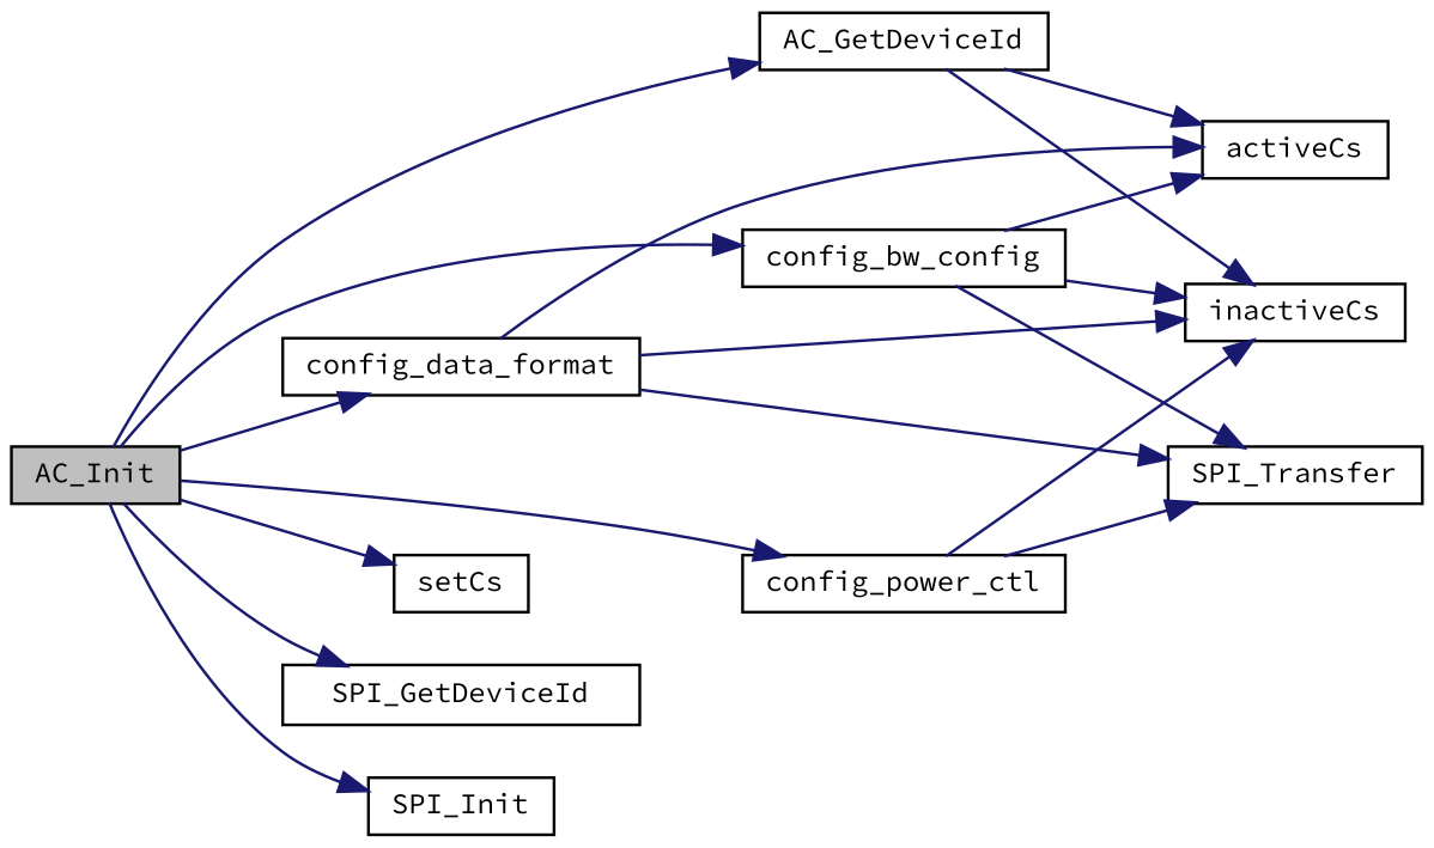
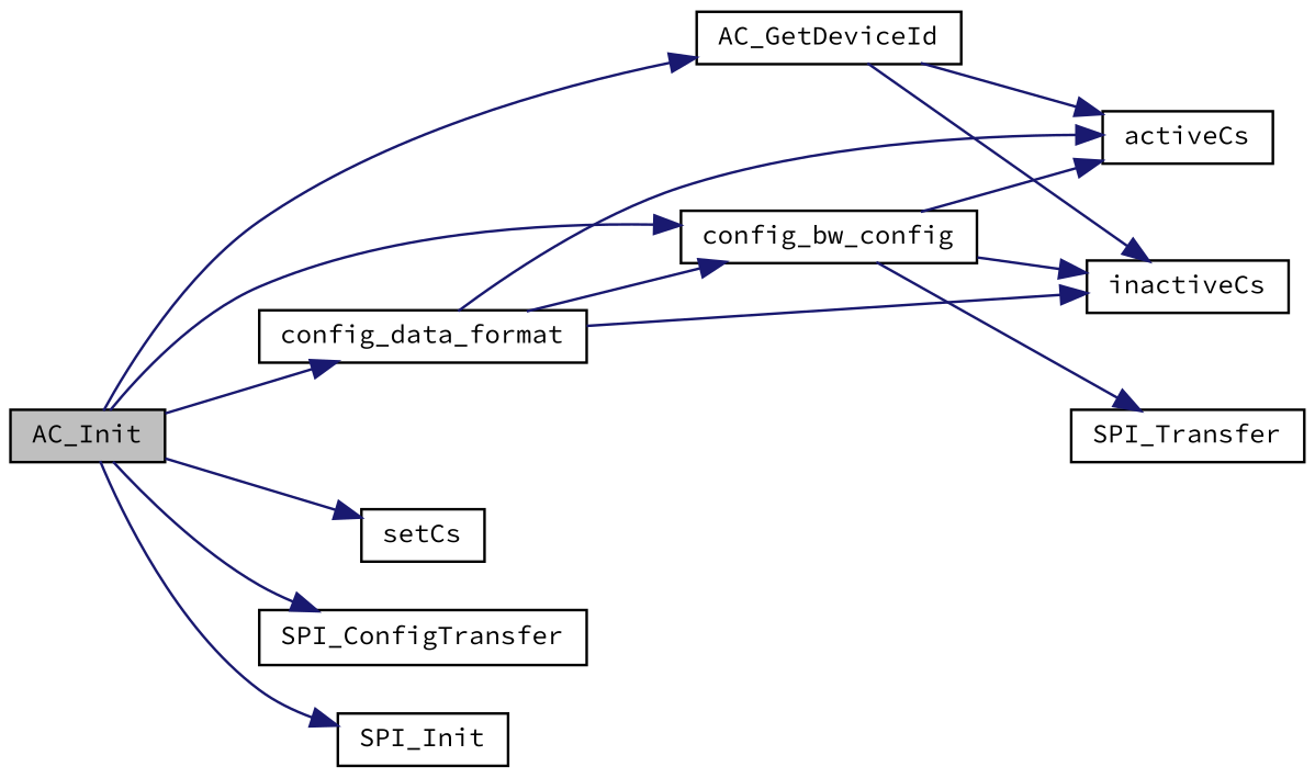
  digraph {
    fontname="Source Code Pro"
    rankdir=LR
    node [color=black fillcolor=white fontname="Source Code Pro" fontsize=10 shape=record style=filled]
    edge [color=midnightblue fontname="Source Code Pro" fontsize=10 labelfontname=Helvetica labelfontsize=10 style=solid]
    n1 [fillcolor=grey75 fontcolor=black height=0.2 label=AC_Init width=0.4]
    n2 [height=0.2 label=AC_GetDeviceId width=0.4]
    n3 [height=0.2 label=config_bw_config width=0.4]
    n4 [height=0.2 label=config_data_format width=0.4]
-   n5 [height=0.2 label=config_power_ctl width=0.4]
    n6 [height=0.2 label=setCs width=0.4]
-   n7 [height=0.2 label=SPI_GetDeviceId width=0.4]
+   n7 [height=0.2 label=SPI_ConfigTransfer width=0.4]
    n8 [height=0.2 label=SPI_Init width=0.4]
    n9 [height=0.2 label=activeCs width=0.4]
    n10 [height=0.2 label=inactiveCs width=0.4]
    n11 [height=0.2 label=SPI_Transfer width=0.4]
    n1 -> n2
    n1 -> n3
    n1 -> n4
-   n1 -> n5
    n1 -> n6
    n1 -> n7
    n1 -> n8
    n2 -> n9
    n2 -> n10
    n3 -> n9
    n3 -> n10
    n3 -> n11
    n4 -> n9
    n4 -> n10
-   n4 -> n11
-   n5 -> n10
-   n5 -> n11
+   n4 -> n3
  }
